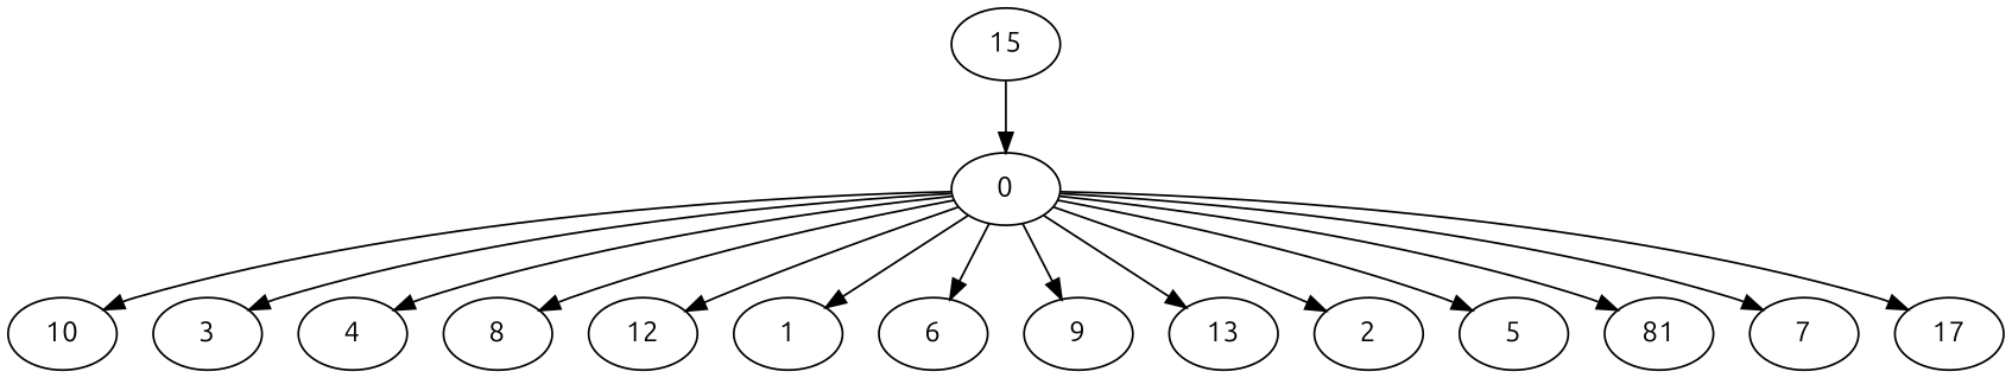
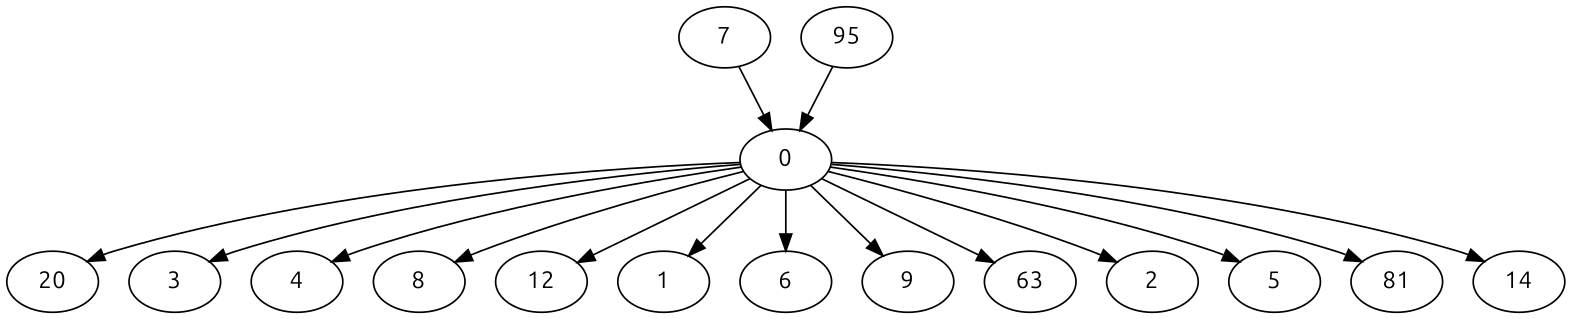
  digraph {
    "Duplicate states"=0
    GraphType=Fork
    "Max states in OPEN"=0
    Modes="120000ms; topo-ordered tasks, ; Pruning: task equivalence, fixed order ready list, ; F-value: ; Optimisation: best schedule length (SL) optimisation on equal, "
    NumberOfTasks=16
    "Pruned using list schedule length"=22084
    "States removed from OPEN"=0
    TargetSystem="Homogeneous-4"
    "Time to schedule (ms)"=416
    "Total idle time"=31
    "Total schedule length"=31
    "Total sequential time"=93
    "Total states created"=47303
    fontname=Ubuntu
    node ["Finish time"=31 Processor=0 "Start time"=23 Weight=7 fontname=Ubuntu]
    edge [Weight=5 fontname=Ubuntu]
    0 ["Finish time"=7 "Start time"=0]
-   10 ["Finish time"=19 Processor=1 "Start time"=10 Weight=9]
+   10 ["Finish time"=19 Processor=1 "Start time"=10 Weight=9 label=20]
    3 [Processor=2 Weight=8]
    4 ["Finish time"=17 Processor=3 "Start time"=9 Weight=8]
    8 ["Finish time"=24 Processor=3 "Start time"=17]
    12 [Processor=3 "Start time"=24]
    1 [Processor=1 "Start time"=25 Weight=6]
    6 ["Finish time"=25 Processor=1 "Start time"=19 Weight=6]
    9 ["Finish time"=23 "Start time"=17 Weight=6]
-   13 ["Finish time"=12 "Start time"=7 Weight=5]
+   13 ["Finish time"=12 "Start time"=7 Weight=5 label=63]
    2 ["Finish time"=27 Weight=4]
    5 ["Start time"=27 Weight=4]
    n13 ["Finish time"=15 "Start time"=12 Weight=3 label=81]
    7 ["Finish time"=23 Processor=2 "Start time"=21 Weight=2]
-   14 ["Finish time"=17 "Start time"=15 Weight=2 label=17]
-   15 ["Finish time"=21 Processor=2 "Start time"=12 Weight=9]
+   14 ["Finish time"=17 "Start time"=15 Weight=2]
+   15 ["Finish time"=21 Processor=2 "Start time"=12 Weight=9 label=95]
    0 -> 10 [Weight=3]
    0 -> 3 [Weight=6]
    0 -> 4 [Weight=2]
    0 -> 8
    0 -> 12 [Weight=8]
    0 -> 1 [Weight=10]
    0 -> 6 [Weight=7]
    0 -> 9 [Weight=8]
    0 -> 13 [Weight=6]
    0 -> 2 [Weight=10]
    0 -> 5 [Weight=10]
    0 -> n13 [Weight=7]
-   0 -> 7
+   7 -> 0
    0 -> 14 [Weight=7]
    15 -> 0
  }
